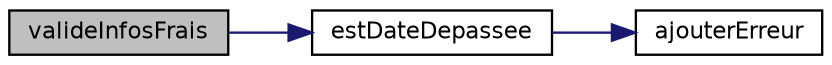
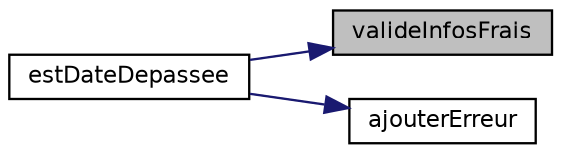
  digraph {
    rankdir=LR
    node [color=black fillcolor=white fontname=Helvetica fontsize=10 shape=record style=filled]
    edge [color=midnightblue fontname=Helvetica fontsize=10 labelfontname=Helvetica labelfontsize=10 style=solid]
    n1 [fillcolor=grey75 fontcolor=black height=0.2 label=valideInfosFrais width=0.4]
    n2 [height=0.2 label=estDateDepassee width=0.4]
    n3 [height=0.2 label=ajouterErreur width=0.4]
-   n1 -> n2
+   n2 -> n1
    n2 -> n3
  }
